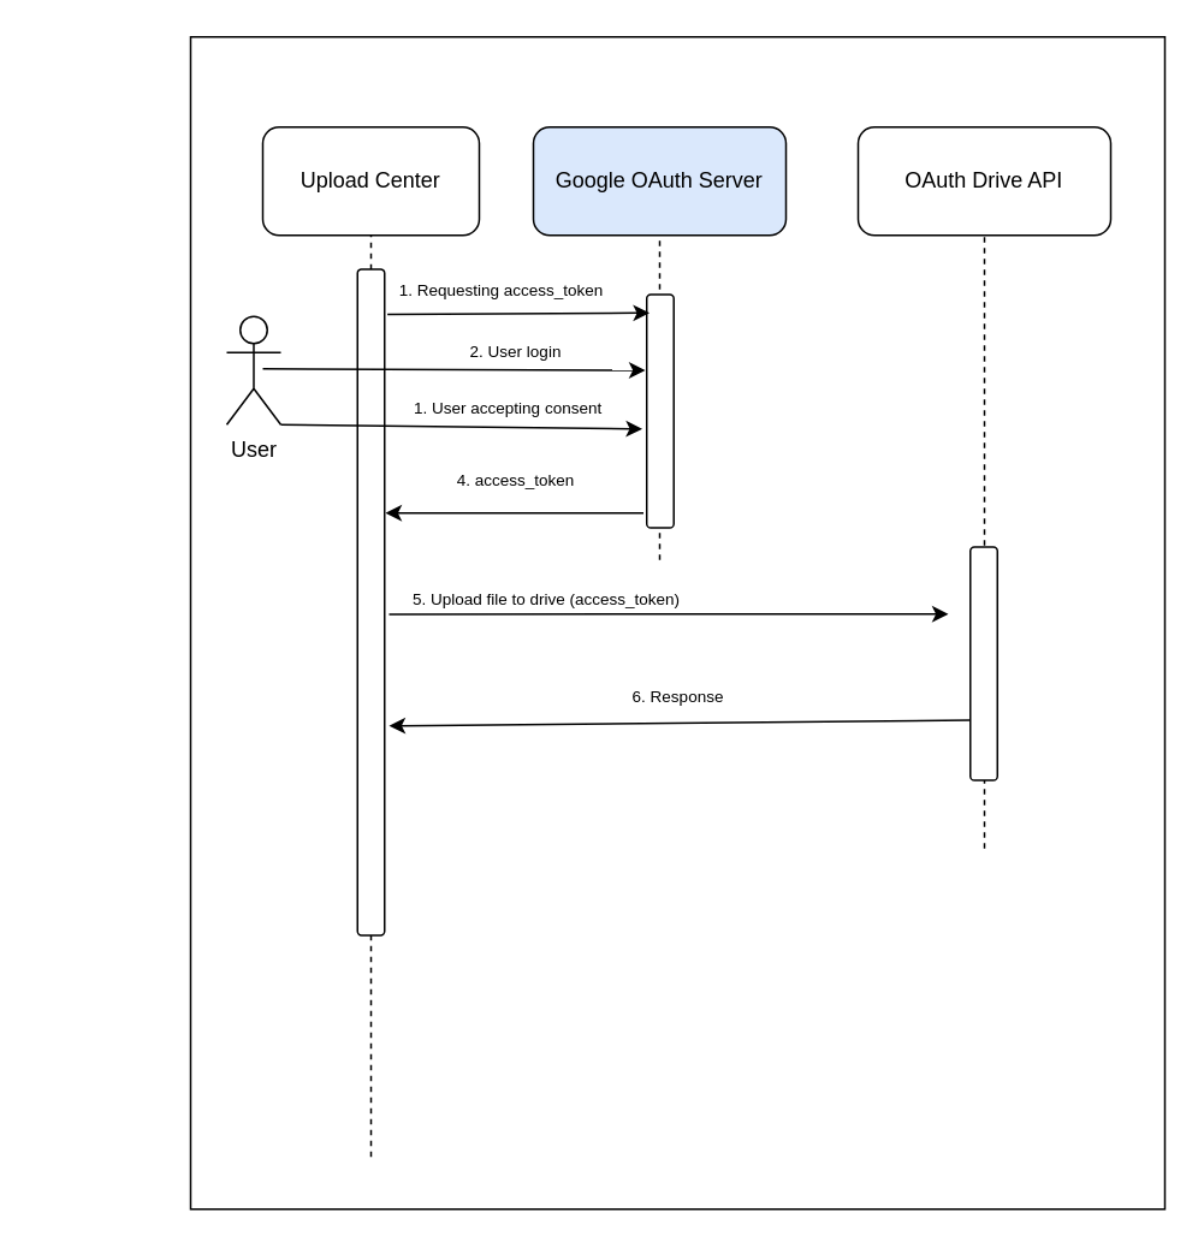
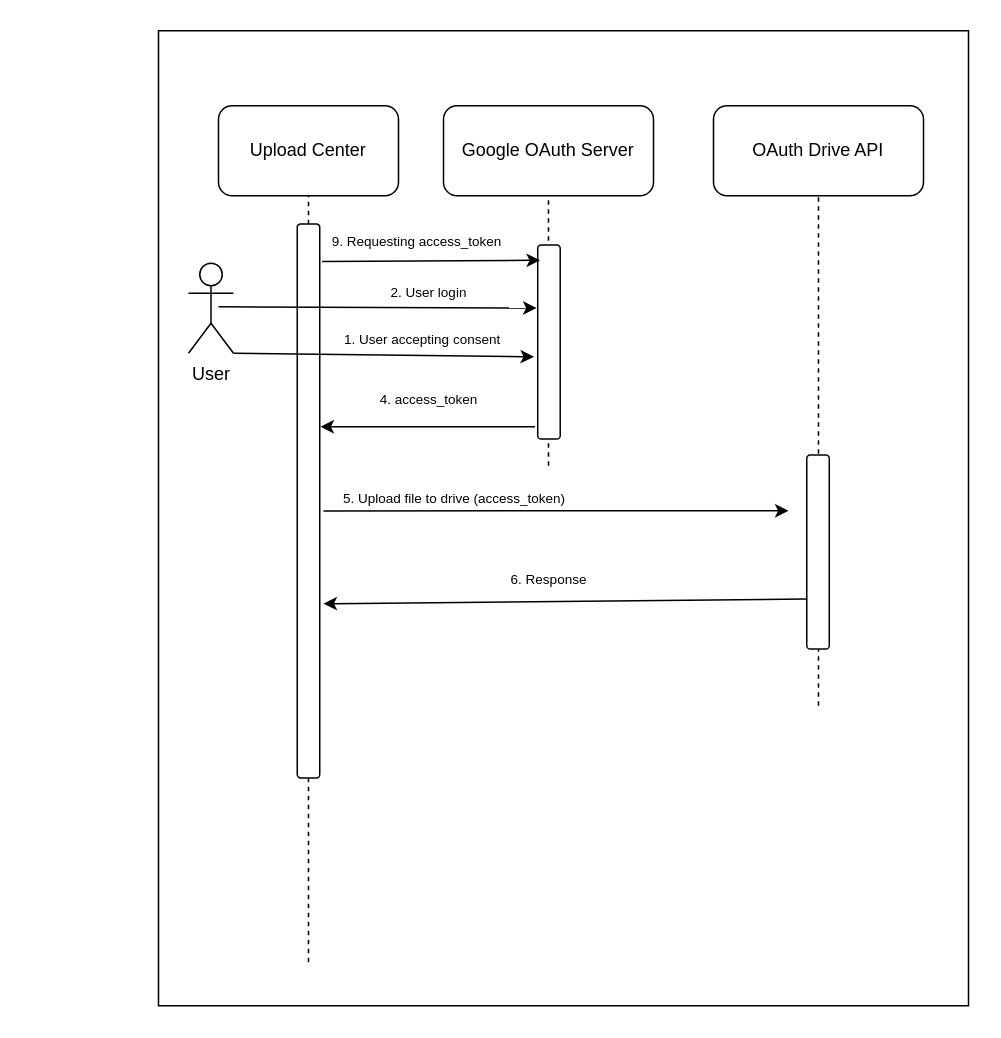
  <mxCell id="0" />
  <mxCell id="1" parent="0" />
  <mxCell id="2" value="" style="rounded=0;whiteSpace=wrap;html=1;" vertex="1" parent="1"><mxGeometry x="105" width="540" height="650" as="geometry" y="20" /></mxCell>
  <mxCell id="3" value="Upload Center" style="rounded=1;whiteSpace=wrap;html=1;" vertex="1" parent="1"><mxGeometry x="145" y="70" width="120" height="60" as="geometry" /></mxCell>
  <mxCell id="4" value="" style="endArrow=none;html=1;entryX=0.5;entryY=1;entryDx=0;entryDy=0;dashed=1;" edge="1" parent="1" target="3"><mxGeometry width="50" height="50" relative="1" as="geometry"><mxPoint x="205" y="640.952" as="sourcePoint" /><mxPoint x="265" y="230" as="targetPoint" /></mxGeometry></mxCell>
  <mxCell id="5" value="" style="rounded=1;whiteSpace=wrap;html=1;rotation=90;" vertex="1" parent="1"><mxGeometry x="20.32" y="325.94" width="369.37" height="15" as="geometry" /></mxCell>
- <mxCell id="6" value="Google OAuth Server" style="rounded=1;whiteSpace=wrap;html=1;fillColor=#dae8fc;" vertex="1" parent="1"><mxGeometry x="295" y="70" width="140" height="60" as="geometry" /></mxCell>
+ <mxCell id="6" value="Google OAuth Server" style="rounded=1;whiteSpace=wrap;html=1;" vertex="1" parent="1"><mxGeometry x="295" y="70" width="140" height="60" as="geometry" /></mxCell>
  <mxCell id="7" value="" style="endArrow=none;html=1;entryX=0.5;entryY=1;entryDx=0;entryDy=0;dashed=1;" edge="1" parent="1" target="6"><mxGeometry width="50" height="50" relative="1" as="geometry"><mxPoint x="365" y="310" as="sourcePoint" /><mxPoint x="415" y="230" as="targetPoint" /></mxGeometry></mxCell>
  <mxCell id="8" value="" style="rounded=1;whiteSpace=wrap;html=1;rotation=90;" vertex="1" parent="1"><mxGeometry x="300.63" y="220" width="129.37" height="15" as="geometry" /></mxCell>
  <mxCell id="9" value="" style="endArrow=classic;html=1;exitX=0.068;exitY=-0.106;exitDx=0;exitDy=0;exitPerimeter=0;entryX=0.079;entryY=0.898;entryDx=0;entryDy=0;entryPerimeter=0;" edge="1" parent="1" source="5" target="8"><mxGeometry width="50" height="50" relative="1" as="geometry"><mxPoint x="275" y="240" as="sourcePoint" /><mxPoint x="325" y="190" as="targetPoint" /></mxGeometry></mxCell>
- <mxCell id="10" value="&lt;font style=&quot;font-size: 9px&quot;&gt;1. Requesting access_token&lt;/font&gt;" style="text;html=1;align=center;verticalAlign=middle;resizable=0;points=[];autosize=1;" vertex="1" parent="1"><mxGeometry x="212" y="150" width="130" height="20" as="geometry" /></mxCell>
+ <mxCell id="10" value="&lt;font style=&quot;font-size: 9px&quot;&gt;9. Requesting access_token&lt;/font&gt;" style="text;html=1;align=center;verticalAlign=middle;resizable=0;points=[];autosize=1;" vertex="1" parent="1"><mxGeometry x="212" y="150" width="130" height="20" as="geometry" /></mxCell>
  <mxCell id="11" value="&lt;font style=&quot;font-size: 9px&quot;&gt;2. User login&lt;/font&gt;" style="text;html=1;align=center;verticalAlign=middle;resizable=0;points=[];autosize=1;" vertex="1" parent="1"><mxGeometry x="250" y="184" width="70" height="20" as="geometry" /></mxCell>
  <mxCell id="12" value="&lt;font style=&quot;font-size: 9px&quot;&gt;1. User accepting consent&amp;nbsp;&lt;/font&gt;" style="text;html=1;align=center;verticalAlign=middle;resizable=0;points=[];autosize=1;" vertex="1" parent="1"><mxGeometry x="222" y="215" width="120" height="20" as="geometry" /></mxCell>
  <mxCell id="13" value="" style="endArrow=classic;html=1;" edge="1" parent="1"><mxGeometry width="50" height="50" relative="1" as="geometry"><mxPoint x="356" y="284" as="sourcePoint" /><mxPoint x="213" y="284" as="targetPoint" /></mxGeometry></mxCell>
  <mxCell id="14" value="&lt;font style=&quot;font-size: 9px&quot;&gt;4. access_token&lt;/font&gt;" style="text;html=1;align=center;verticalAlign=middle;resizable=0;points=[];autosize=1;" vertex="1" parent="1"><mxGeometry x="245" y="255" width="80" height="20" as="geometry" /></mxCell>
  <mxCell id="15" value="User" style="shape=umlActor;verticalLabelPosition=bottom;verticalAlign=top;html=1;outlineConnect=0;rounded=1;" vertex="1" parent="1"><mxGeometry x="125" y="175" width="30" height="60" as="geometry" /></mxCell>
  <mxCell id="16" value="" style="endArrow=classic;html=1;strokeColor=#000000;exitX=0.5;exitY=0.5;exitDx=0;exitDy=0;exitPerimeter=0;entryX=0.325;entryY=1.054;entryDx=0;entryDy=0;entryPerimeter=0;" edge="1" parent="1" target="8"><mxGeometry width="50" height="50" relative="1" as="geometry"><mxPoint x="145" y="204" as="sourcePoint" /><mxPoint x="360" y="209" as="targetPoint" /></mxGeometry></mxCell>
  <mxCell id="17" value="" style="endArrow=classic;html=1;strokeColor=#000000;exitX=1;exitY=1;exitDx=0;exitDy=0;exitPerimeter=0;entryX=0.576;entryY=1.165;entryDx=0;entryDy=0;entryPerimeter=0;" edge="1" parent="1" source="15" target="8"><mxGeometry width="50" height="50" relative="1" as="geometry"><mxPoint x="295" y="420" as="sourcePoint" /><mxPoint x="345" y="360" as="targetPoint" /></mxGeometry></mxCell>
  <mxCell id="18" value="OAuth Drive API" style="rounded=1;whiteSpace=wrap;html=1;" vertex="1" parent="1"><mxGeometry x="475" y="70" width="140" height="60" as="geometry" /></mxCell>
  <mxCell id="19" value="" style="endArrow=none;html=1;entryX=0.5;entryY=1;entryDx=0;entryDy=0;dashed=1;" edge="1" parent="1" target="18"><mxGeometry width="50" height="50" relative="1" as="geometry"><mxPoint x="545" y="470" as="sourcePoint" /><mxPoint x="595" y="230" as="targetPoint" /></mxGeometry></mxCell>
  <mxCell id="20" value="" style="rounded=1;whiteSpace=wrap;html=1;rotation=90;" vertex="1" parent="1"><mxGeometry x="480" y="360" width="129.37" height="15" as="geometry" /></mxCell>
  <mxCell id="21" value="" style="endArrow=classic;html=1;strokeColor=#000000;exitX=0.518;exitY=-0.166;exitDx=0;exitDy=0;exitPerimeter=0;" edge="1" parent="1" source="5"><mxGeometry width="50" height="50" relative="1" as="geometry"><mxPoint x="255" y="400" as="sourcePoint" /><mxPoint x="525" y="340" as="targetPoint" /></mxGeometry></mxCell>
  <mxCell id="22" value="&lt;font style=&quot;font-size: 9px&quot;&gt;5. Upload file to drive (access_token)&lt;br&gt;&lt;/font&gt;" style="text;html=1;align=center;verticalAlign=middle;resizable=0;points=[];autosize=1;" vertex="1" parent="1"><mxGeometry x="222" y="320.94" width="160" height="20" as="geometry" /></mxCell>
  <mxCell id="23" value="" style="endArrow=classic;html=1;strokeColor=#000000;exitX=0.75;exitY=1;exitDx=0;exitDy=0;" edge="1" parent="1"><mxGeometry width="50" height="50" relative="1" as="geometry"><mxPoint x="537.185" y="398.842" as="sourcePoint" /><mxPoint x="215" y="402" as="targetPoint" /></mxGeometry></mxCell>
- <mxCell id="24" value="&lt;font style=&quot;font-size: 9px&quot;&gt;6. Response&lt;/font&gt;" style="text;html=1;align=center;verticalAlign=middle;resizable=0;points=[];autosize=1;" vertex="1" parent="1"><mxGeometry x="340.31" y="375" width="70" height="20" as="geometry" /></mxCell>
+ <mxCell id="24" value="&lt;font style=&quot;font-size: 9px&quot;&gt;6. Response&lt;/font&gt;" style="text;html=1;align=center;verticalAlign=middle;resizable=0;points=[];autosize=1;" vertex="1" parent="1"><mxGeometry x="330.31" y="375" width="70" height="20" as="geometry" /></mxCell>
